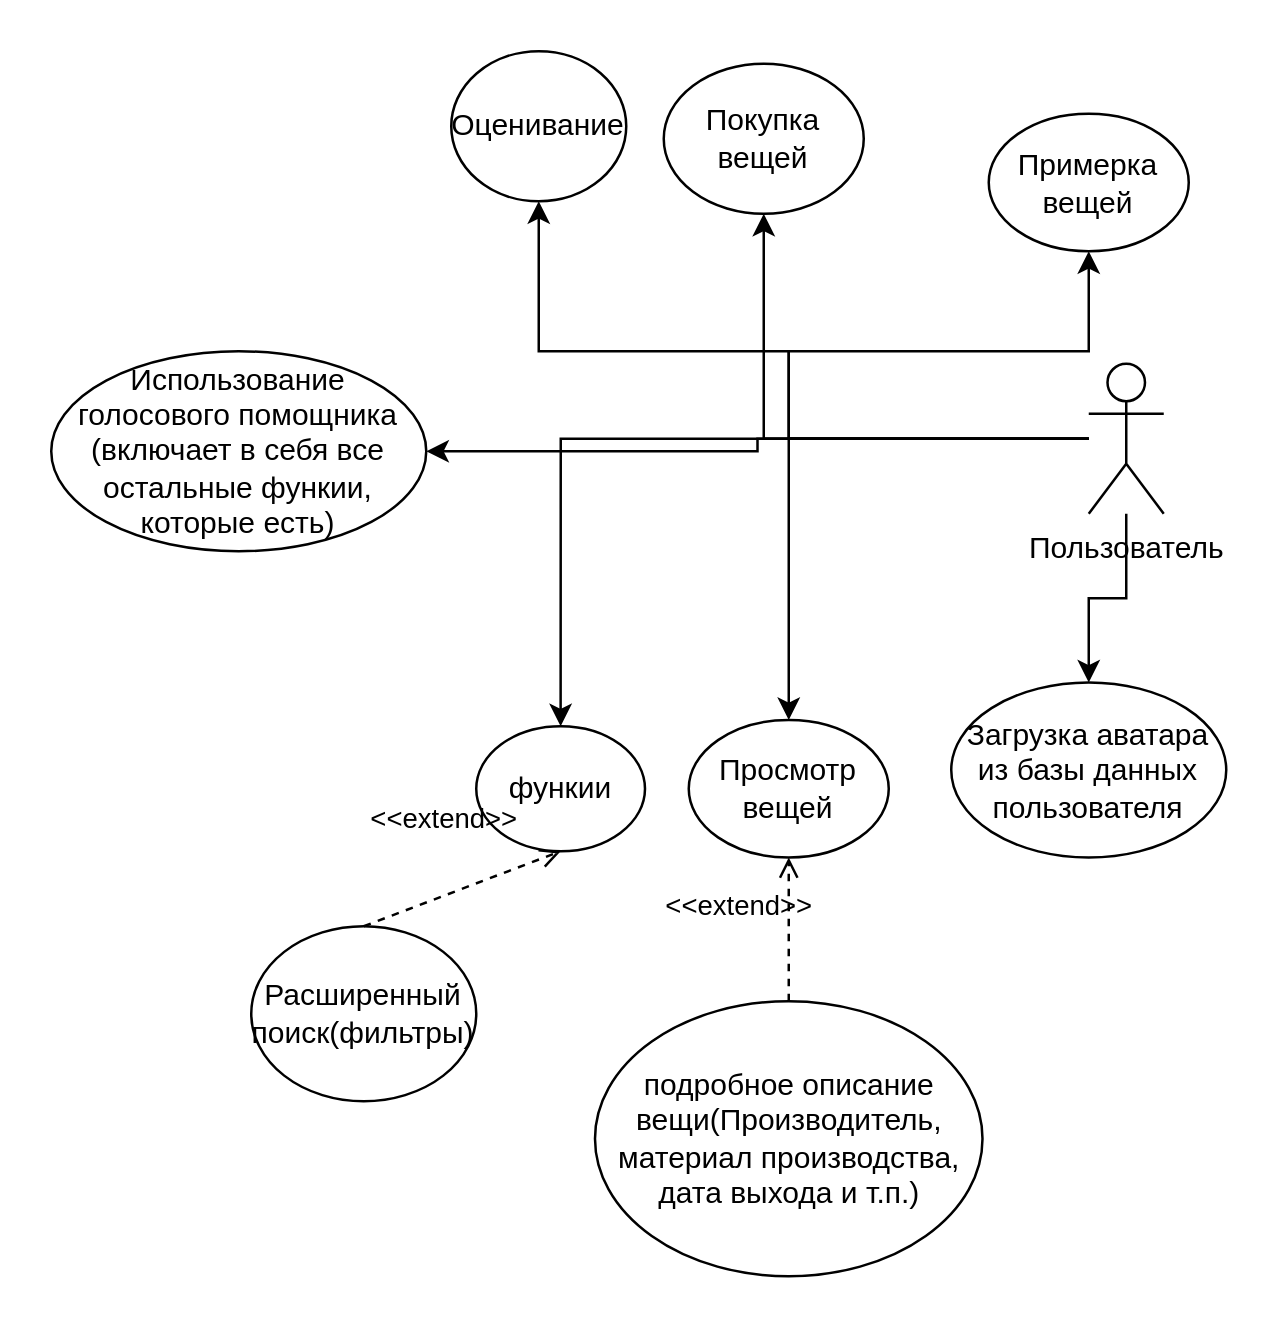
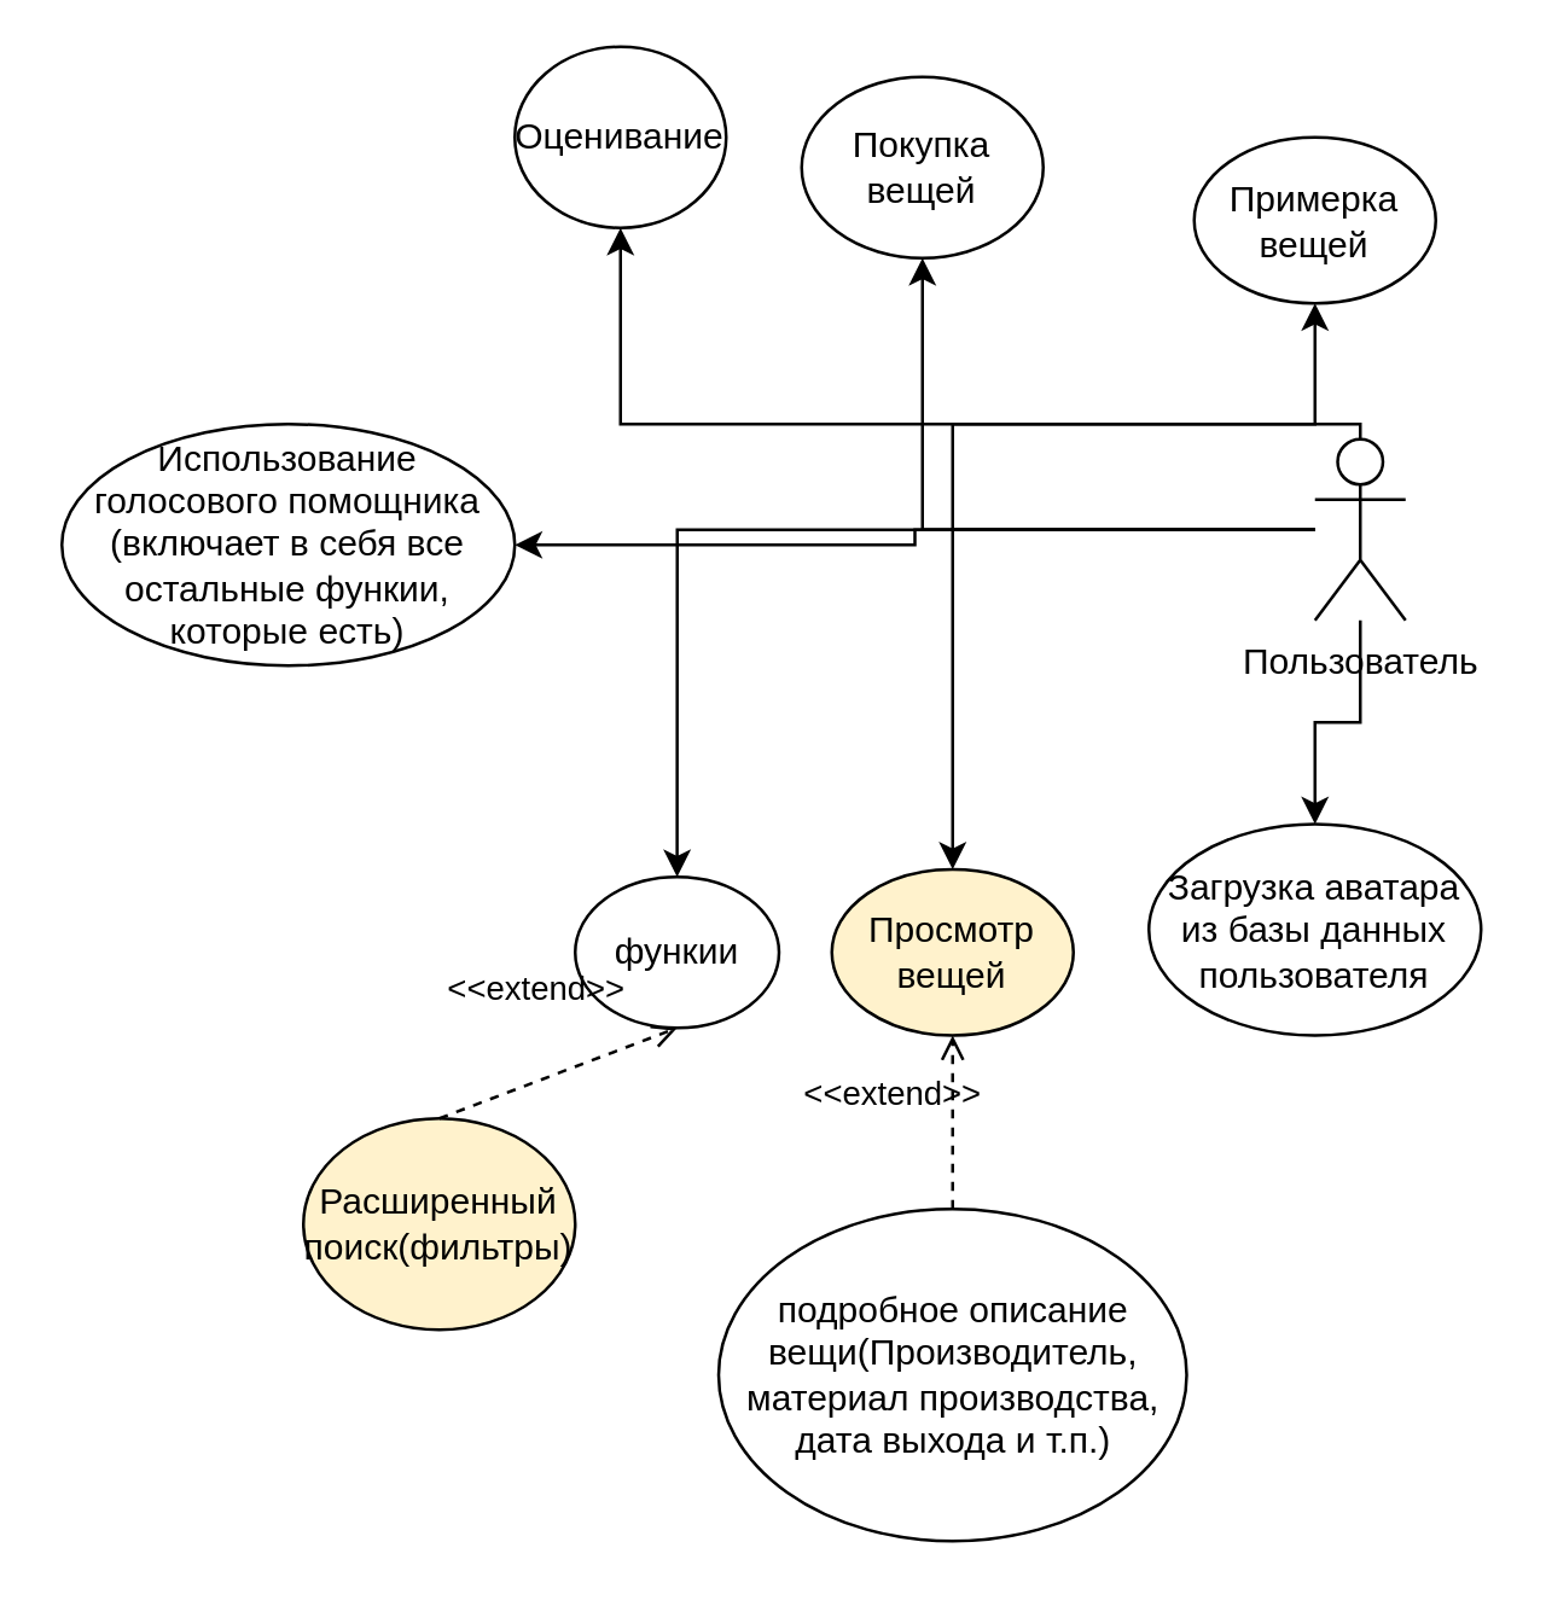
  <mxCell id="0" />
  <mxCell id="1" parent="0" />
  <mxCell id="2" style="edgeStyle=orthogonalEdgeStyle;rounded=0;orthogonalLoop=1;jettySize=auto;html=1;entryX=0.5;entryY=0;entryDx=0;entryDy=0;" edge="1" parent="1" source="9" target="10"><mxGeometry relative="1" as="geometry" /></mxCell>
  <mxCell id="3" style="edgeStyle=orthogonalEdgeStyle;rounded=0;orthogonalLoop=1;jettySize=auto;html=1;entryX=0.5;entryY=0;entryDx=0;entryDy=0;" edge="1" parent="1" source="9" target="11"><mxGeometry relative="1" as="geometry" /></mxCell>
  <mxCell id="4" style="edgeStyle=orthogonalEdgeStyle;rounded=0;orthogonalLoop=1;jettySize=auto;html=1;" edge="1" parent="1" source="9" target="14"><mxGeometry relative="1" as="geometry" /></mxCell>
  <mxCell id="5" style="edgeStyle=orthogonalEdgeStyle;rounded=0;orthogonalLoop=1;jettySize=auto;html=1;entryX=0.5;entryY=1;entryDx=0;entryDy=0;" edge="1" parent="1" source="9" target="15"><mxGeometry relative="1" as="geometry"><Array as="points"><mxPoint x="315" y="140" /><mxPoint x="215" y="140" /></Array></mxGeometry></mxCell>
  <mxCell id="6" style="edgeStyle=orthogonalEdgeStyle;rounded=0;orthogonalLoop=1;jettySize=auto;html=1;entryX=0.5;entryY=1;entryDx=0;entryDy=0;" edge="1" parent="1" source="9" target="12"><mxGeometry relative="1" as="geometry" /></mxCell>
  <mxCell id="7" style="edgeStyle=orthogonalEdgeStyle;rounded=0;orthogonalLoop=1;jettySize=auto;html=1;entryX=0.5;entryY=1;entryDx=0;entryDy=0;" edge="1" parent="1" source="9" target="13"><mxGeometry relative="1" as="geometry"><Array as="points"><mxPoint x="315" y="140" /><mxPoint x="435" y="140" /></Array></mxGeometry></mxCell>
  <mxCell id="8" style="edgeStyle=orthogonalEdgeStyle;rounded=0;orthogonalLoop=1;jettySize=auto;html=1;entryX=1;entryY=0.5;entryDx=0;entryDy=0;" edge="1" parent="1" source="9" target="20"><mxGeometry relative="1" as="geometry" /></mxCell>
  <mxCell id="9" value="Пользователь&lt;br&gt;" style="shape=umlActor;verticalLabelPosition=bottom;verticalAlign=top;html=1;outlineConnect=0;" vertex="1" parent="1"><mxGeometry x="435" y="145" width="30" height="60" as="geometry" /></mxCell>
  <mxCell id="10" value="функии" style="ellipse;whiteSpace=wrap;html=1;" vertex="1" parent="1"><mxGeometry x="190" y="290" width="67.5" height="50" as="geometry" /></mxCell>
- <mxCell id="11" value="Просмотр вещей" style="ellipse;whiteSpace=wrap;html=1;" vertex="1" parent="1"><mxGeometry x="275" y="287.5" width="80" height="55" as="geometry" /></mxCell>
+ <mxCell id="11" value="Просмотр вещей" style="ellipse;whiteSpace=wrap;html=1;fillColor=#fff2cc;" vertex="1" parent="1"><mxGeometry x="275" y="287.5" width="80" height="55" as="geometry" /></mxCell>
  <mxCell id="12" value="Покупка вещей" style="ellipse;whiteSpace=wrap;html=1;" vertex="1" parent="1"><mxGeometry x="265" y="25" width="80" height="60" as="geometry" /></mxCell>
  <mxCell id="13" value="Примерка вещей" style="ellipse;whiteSpace=wrap;html=1;" vertex="1" parent="1"><mxGeometry x="395" y="45" width="80" height="55" as="geometry" /></mxCell>
  <mxCell id="14" value="Загрузка аватара из базы данных пользователя" style="ellipse;whiteSpace=wrap;html=1;" vertex="1" parent="1"><mxGeometry x="380" y="272.5" width="110" height="70" as="geometry" /></mxCell>
- <mxCell id="15" value="Оценивание" style="ellipse;whiteSpace=wrap;html=1;" vertex="1" parent="1"><mxGeometry x="180" y="20" width="70" height="60" as="geometry" /></mxCell>
+ <mxCell id="15" value="Оценивание" style="ellipse;whiteSpace=wrap;html=1;" vertex="1" parent="1"><mxGeometry x="170" y="15" width="70" height="60" as="geometry" /></mxCell>
  <mxCell id="16" value="подробное описание вещи(Производитель, материал производства, дата выхода и т.п.)" style="ellipse;whiteSpace=wrap;html=1;" vertex="1" parent="1"><mxGeometry x="237.5" y="400" width="155" height="110" as="geometry" /></mxCell>
  <mxCell id="17" value="&amp;lt;&amp;lt;extend&amp;gt;&amp;gt;" style="html=1;verticalAlign=bottom;labelBackgroundColor=none;endArrow=open;endFill=0;dashed=1;exitX=0.5;exitY=0;exitDx=0;exitDy=0;entryX=0.5;entryY=1;entryDx=0;entryDy=0;" edge="1" parent="1" source="16" target="11"><mxGeometry y="20" width="160" relative="1" as="geometry"><mxPoint x="480" y="170" as="sourcePoint" /><mxPoint x="640" y="170" as="targetPoint" /><mxPoint as="offset" /></mxGeometry></mxCell>
- <mxCell id="18" value="Расширенный поиск(фильтры)" style="ellipse;whiteSpace=wrap;html=1;" vertex="1" parent="1"><mxGeometry x="100" y="370" width="90" height="70" as="geometry" /></mxCell>
+ <mxCell id="18" value="Расширенный поиск(фильтры)" style="ellipse;whiteSpace=wrap;html=1;fillColor=#fff2cc;" vertex="1" parent="1"><mxGeometry x="100" y="370" width="90" height="70" as="geometry" /></mxCell>
  <mxCell id="19" value="&amp;lt;&amp;lt;extend&amp;gt;&amp;gt;" style="html=1;verticalAlign=bottom;labelBackgroundColor=none;endArrow=open;endFill=0;dashed=1;exitX=0.5;exitY=0;exitDx=0;exitDy=0;entryX=0.5;entryY=1;entryDx=0;entryDy=0;" edge="1" parent="1" source="18" target="10"><mxGeometry y="20" width="160" relative="1" as="geometry"><mxPoint x="325" y="410" as="sourcePoint" /><mxPoint x="325" y="352.5" as="targetPoint" /><mxPoint as="offset" /></mxGeometry></mxCell>
  <mxCell id="20" value="Использование голосового помощника&lt;br&gt;(включает в себя все остальные функии, которые есть)" style="ellipse;whiteSpace=wrap;html=1;" vertex="1" parent="1"><mxGeometry x="20" y="140" width="150" height="80" as="geometry" /></mxCell>
